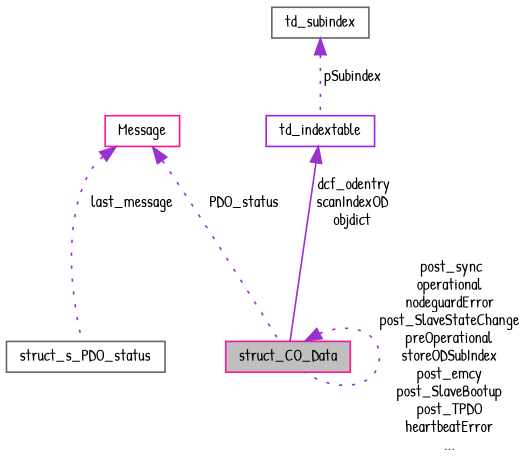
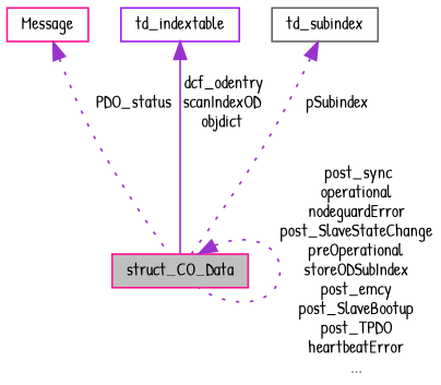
  digraph {
    fontname="Patrick Hand"
    node [color=deeppink fillcolor=white fontname="Patrick Hand" fontsize=10 shape=record style=filled]
    edge [color=darkorchid3 dir=back fontname="Patrick Hand" fontsize=10 labelfontname=FreeSans labelfontsize=10 style=dotted]
    n1 [fillcolor=grey75 fontcolor=black height=0.2 label=struct_CO_Data width=0.4]
-   n2 [color=gray40 height=0.2 label=struct_s_PDO_status width=0.4]
    n3 [height=0.2 label=Message width=0.4]
    n4 [color=purple height=0.2 label=td_indextable width=0.4]
    n5 [color=gray40 height=0.2 label=td_subindex width=0.4]
    n1 -> n1 [label=" post_sync\noperational\nnodeguardError\npost_SlaveStateChange\npreOperational\nstoreODSubIndex\npost_emcy\npost_SlaveBootup\npost_TPDO\nheartbeatError\n..."]
    n3 -> n1 [label=" PDO_status"]
-   n3 -> n2 [label=" last_message"]
    n4 -> n1 [label=" dcf_odentry\nscanIndexOD\nobjdict" style=solid]
-   n5 -> n4 [label=" pSubindex"]
+   n5 -> n1 [label=" pSubindex"]
  }
